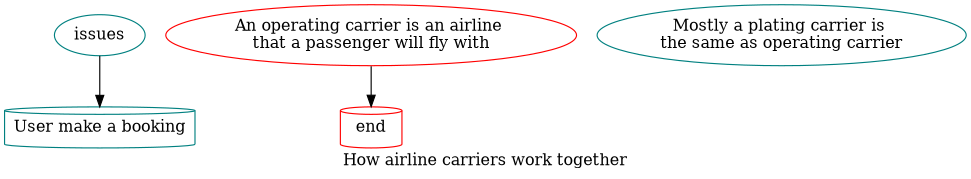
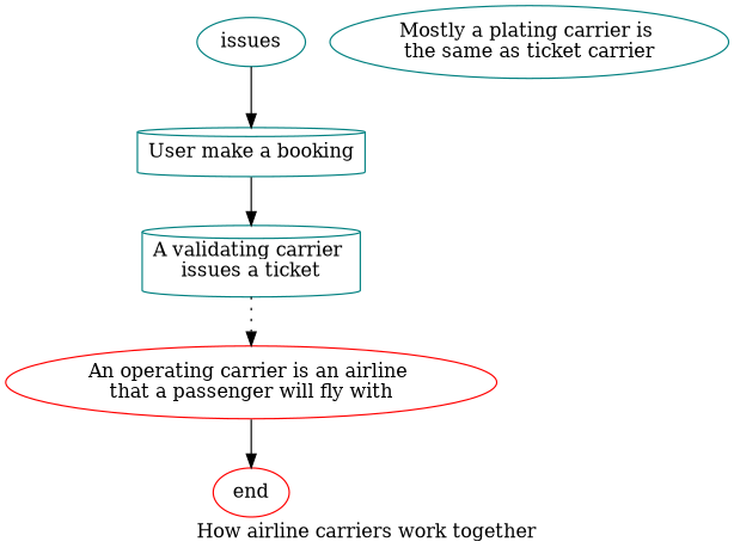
  digraph {
    label="How airline carriers work together"
    node [color=teal shape=ellipse]
    edge [style=solid]
    n1 [label=issues style=rounded]
    n2 [label="User make a booking" shape=cylinder]
-   end [color=red shape=cylinder style=rounded]
+   n3 [label="A validating carrier \nissues a ticket" shape=cylinder]
+   end [color=red style=rounded]
    n5 [color=red label="An operating carrier is an airline \nthat a passenger will fly with"]
-   n6 [label="Mostly a plating carrier is \nthe same as operating carrier"]
+   n6 [label="Mostly a plating carrier is \nthe same as ticket carrier"]
    n1 -> n2
+   n2 -> n3
+   n3 -> n5 [style=dotted]
    n5 -> end
  }
